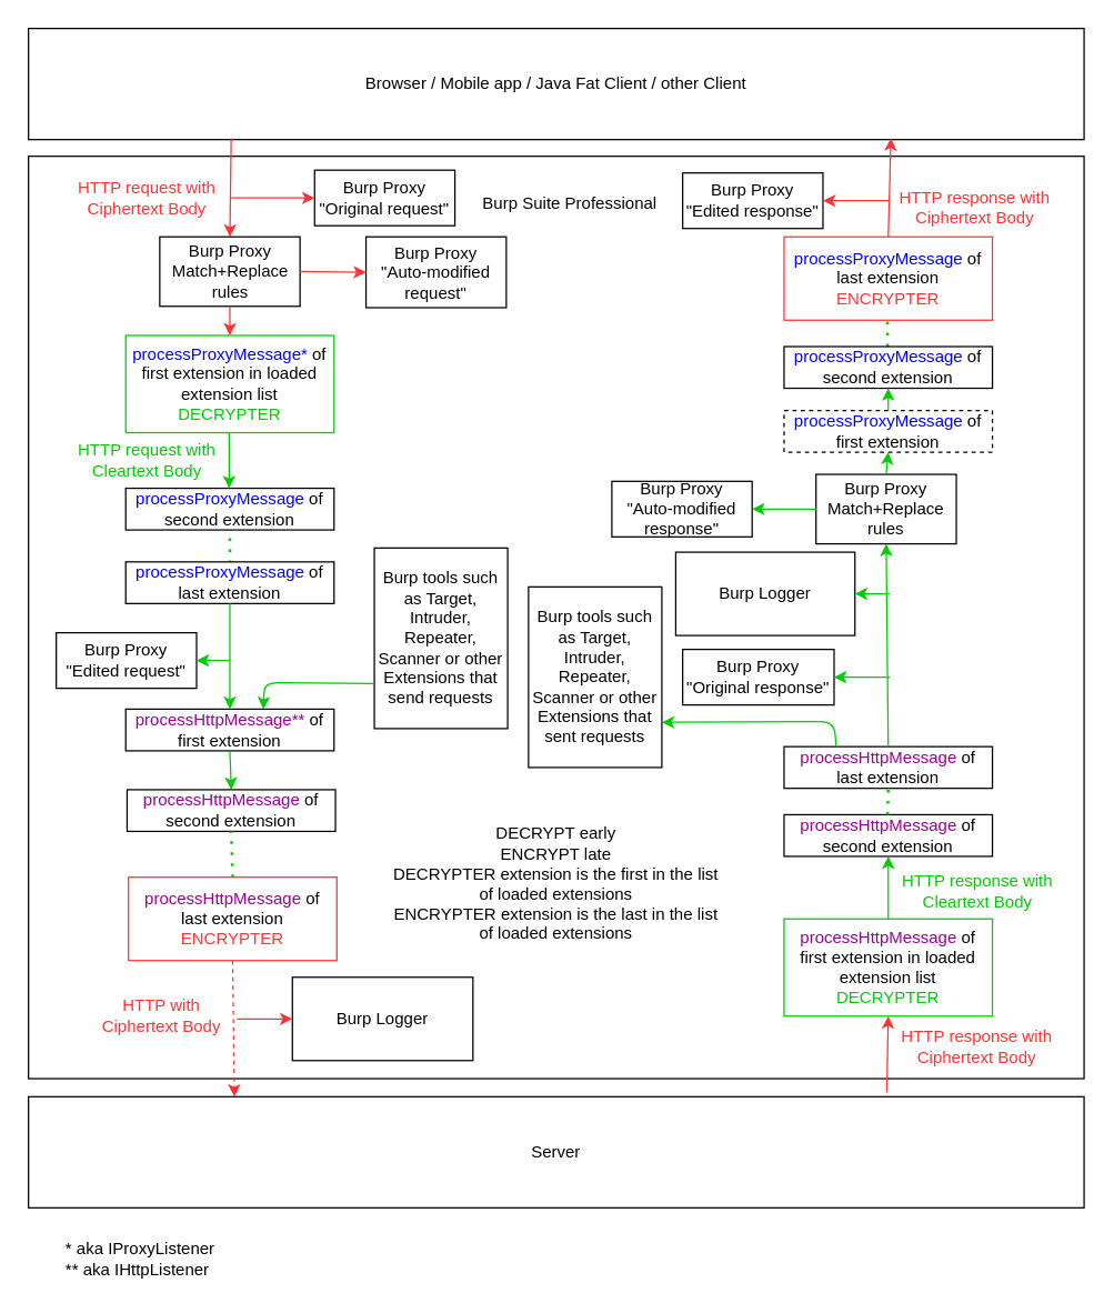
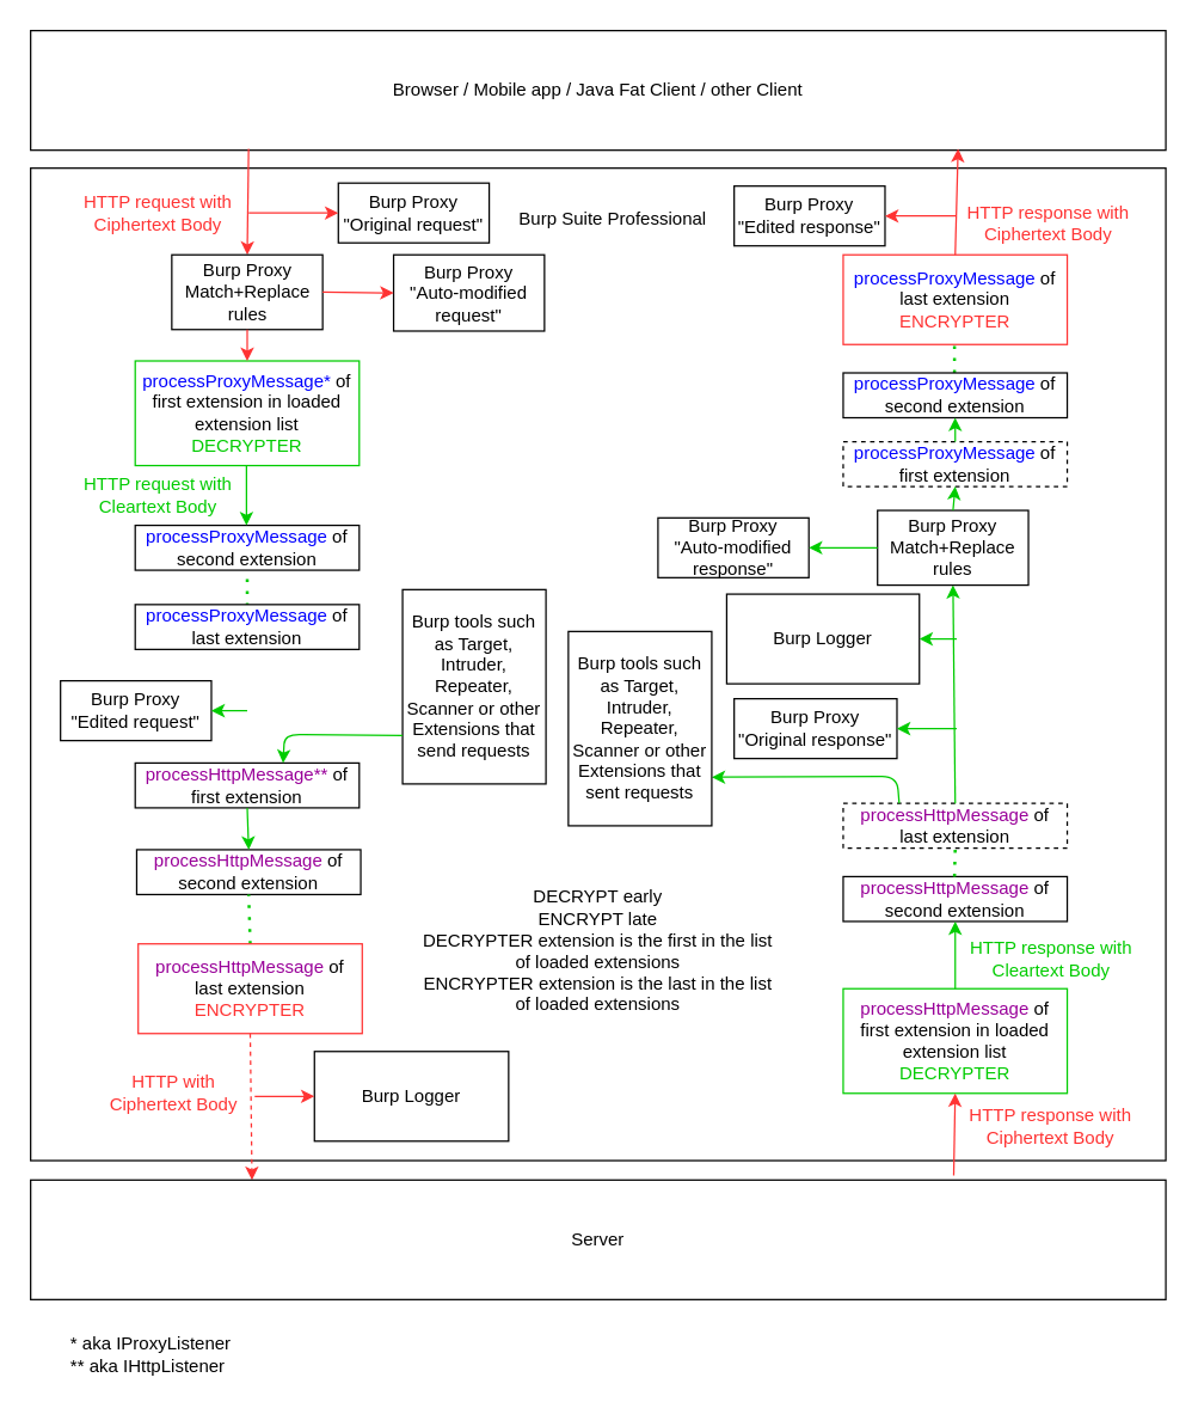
  <mxCell id="0" />
  <mxCell id="1" parent="0" />
  <mxCell id="2" value="" style="rounded=0;whiteSpace=wrap;html=1;fontColor=#000000;align=left;" parent="1" vertex="1"><mxGeometry x="20" y="112" width="760" height="664" as="geometry" /></mxCell>
  <mxCell id="3" value="Browser / Mobile app / Java Fat Client / other Client" style="rounded=0;whiteSpace=wrap;html=1;" parent="1" vertex="1"><mxGeometry x="20" y="20" width="760" height="80" as="geometry" /></mxCell>
  <mxCell id="4" value="" style="endArrow=classic;html=1;fillColor=#f8cecc;strokeColor=#FF3333;entryX=0.5;entryY=0;entryDx=0;entryDy=0;exitX=0.192;exitY=0.988;exitDx=0;exitDy=0;exitPerimeter=0;" parent="1" target="57" edge="1" source="3"><mxGeometry width="50" height="50" relative="1" as="geometry"><mxPoint x="165" y="106" as="sourcePoint" /><mxPoint x="165" y="166" as="targetPoint" /><Array as="points" /></mxGeometry></mxCell>
  <mxCell id="5" value="HTTP request with Ciphertext Body" style="text;html=1;strokeColor=none;fillColor=none;align=center;verticalAlign=middle;whiteSpace=wrap;rounded=0;fontColor=#FF3333;" parent="1" vertex="1"><mxGeometry x="50" y="132" width="111" height="20" as="geometry" /></mxCell>
  <mxCell id="6" value="&lt;div&gt;&lt;font color=&quot;#0000FF&quot;&gt;processProxyMessage*&lt;/font&gt; of first extension in loaded extension list&lt;/div&gt;&lt;div&gt;&lt;font color=&quot;#00CC00&quot;&gt;DECRYPTER&lt;/font&gt;&lt;br&gt;&lt;/div&gt;" style="rounded=0;whiteSpace=wrap;html=1;strokeColor=#00CC00;" parent="1" vertex="1"><mxGeometry x="90" y="241" width="150" height="70" as="geometry" /></mxCell>
  <mxCell id="7" value="&lt;div&gt;&lt;font color=&quot;#0000FF&quot;&gt;processProxyMessage&lt;/font&gt; of second extension&lt;br&gt;&lt;/div&gt;" style="rounded=0;whiteSpace=wrap;html=1;" parent="1" vertex="1"><mxGeometry x="90" y="351" width="150" height="30" as="geometry" /></mxCell>
  <mxCell id="8" value="HTTP request with Cleartext Body" style="text;html=1;strokeColor=none;fillColor=none;align=center;verticalAlign=middle;whiteSpace=wrap;rounded=0;fontColor=#00CC00;" parent="1" vertex="1"><mxGeometry x="50" y="321" width="111" height="20" as="geometry" /></mxCell>
  <mxCell id="9" value="" style="endArrow=classic;html=1;exitX=0.5;exitY=1;exitDx=0;exitDy=0;entryX=0.5;entryY=0;entryDx=0;entryDy=0;fontColor=#00CC00;strokeColor=#00CC00;" parent="1" edge="1"><mxGeometry width="50" height="50" relative="1" as="geometry"><mxPoint x="164.5" y="311" as="sourcePoint" /><mxPoint x="164.5" y="351" as="targetPoint" /></mxGeometry></mxCell>
  <mxCell id="10" value="" style="endArrow=none;dashed=1;html=1;dashPattern=1 3;strokeWidth=2;fontColor=#00CC00;entryX=0.5;entryY=1;entryDx=0;entryDy=0;strokeColor=#00CC00;" parent="1" target="7" edge="1"><mxGeometry width="50" height="50" relative="1" as="geometry"><mxPoint x="165" y="421" as="sourcePoint" /><mxPoint x="430" y="331" as="targetPoint" /></mxGeometry></mxCell>
  <mxCell id="11" value="&lt;div&gt;&lt;font color=&quot;#0000FF&quot;&gt;processProxyMessage&lt;/font&gt; of last extension&lt;br&gt;&lt;/div&gt;" style="rounded=0;whiteSpace=wrap;html=1;" parent="1" vertex="1"><mxGeometry x="90" y="404" width="150" height="30" as="geometry" /></mxCell>
  <mxCell id="12" value="Burp tools such as Target, Intruder, Repeater, Scanner or other Extensions that send requests" style="rounded=0;whiteSpace=wrap;html=1;" parent="1" vertex="1"><mxGeometry x="269" y="394" width="96" height="130" as="geometry" /></mxCell>
  <mxCell id="13" value="&lt;div&gt;* aka IProxyListener&lt;/div&gt;&lt;div&gt;** aka IHttpListener&lt;/div&gt;" style="text;html=1;strokeColor=none;fillColor=none;align=left;verticalAlign=middle;whiteSpace=wrap;rounded=0;fontColor=#000000;" parent="1" vertex="1"><mxGeometry x="45" y="896" width="280" height="20" as="geometry" /></mxCell>
  <mxCell id="14" value="&lt;div&gt;&lt;font color=&quot;#990099&quot;&gt;processHttpMessage**&lt;/font&gt; of first extension&lt;br&gt;&lt;/div&gt;" style="rounded=0;whiteSpace=wrap;html=1;" parent="1" vertex="1"><mxGeometry x="90" y="510" width="150" height="30" as="geometry" /></mxCell>
- <mxCell id="15" value="" style="endArrow=classic;html=1;exitX=0.5;exitY=1;exitDx=0;exitDy=0;entryX=0.5;entryY=0;entryDx=0;entryDy=0;fontColor=#00CC00;strokeColor=#00CC00;" parent="1" source="11" target="14" edge="1"><mxGeometry width="50" height="50" relative="1" as="geometry"><mxPoint x="161" y="451" as="sourcePoint" /><mxPoint x="161" y="491" as="targetPoint" /></mxGeometry></mxCell>
  <mxCell id="16" value="" style="endArrow=classic;html=1;fontColor=#000000;strokeColor=#00CC00;entryX=0.66;entryY=0;entryDx=0;entryDy=0;entryPerimeter=0;exitX=0;exitY=0.75;exitDx=0;exitDy=0;" parent="1" source="12" target="14" edge="1"><mxGeometry width="50" height="50" relative="1" as="geometry"><mxPoint x="380" y="431" as="sourcePoint" /><mxPoint x="430" y="381" as="targetPoint" /><Array as="points"><mxPoint x="190" y="491" /></Array></mxGeometry></mxCell>
  <mxCell id="17" value="&lt;div&gt;&lt;font color=&quot;#990099&quot;&gt;processHttpMessage&lt;/font&gt; of second extension&lt;br&gt;&lt;/div&gt;" style="rounded=0;whiteSpace=wrap;html=1;" parent="1" vertex="1"><mxGeometry x="91" y="568" width="150" height="30" as="geometry" /></mxCell>
  <mxCell id="18" value="" style="endArrow=classic;html=1;exitX=0.5;exitY=1;exitDx=0;exitDy=0;fontColor=#00CC00;strokeColor=#00CC00;entryX=0.5;entryY=0;entryDx=0;entryDy=0;" parent="1" source="14" target="17" edge="1"><mxGeometry width="50" height="50" relative="1" as="geometry"><mxPoint x="161.5" y="521" as="sourcePoint" /><mxPoint x="165" y="561" as="targetPoint" /></mxGeometry></mxCell>
  <mxCell id="19" value="" style="endArrow=none;dashed=1;html=1;dashPattern=1 3;strokeWidth=2;fontColor=#00CC00;entryX=0.5;entryY=1;entryDx=0;entryDy=0;strokeColor=#00CC00;exitX=0.5;exitY=0;exitDx=0;exitDy=0;" parent="1" source="20" target="17" edge="1"><mxGeometry width="50" height="50" relative="1" as="geometry"><mxPoint x="162" y="631" as="sourcePoint" /><mxPoint x="427" y="541" as="targetPoint" /></mxGeometry></mxCell>
  <mxCell id="20" value="&lt;div&gt;&lt;font color=&quot;#990099&quot;&gt;processHttpMessage&lt;/font&gt; of last extension&lt;/div&gt;&lt;div&gt;&lt;font color=&quot;#FF3333&quot;&gt;ENCRYPTER&lt;/font&gt;&lt;br&gt;&lt;/div&gt;" style="rounded=0;whiteSpace=wrap;html=1;strokeColor=#FF3333;" parent="1" vertex="1"><mxGeometry x="92" y="631" width="150" height="60" as="geometry" /></mxCell>
  <mxCell id="21" value="HTTP with Ciphertext Body" style="text;html=1;strokeColor=none;fillColor=none;align=center;verticalAlign=middle;whiteSpace=wrap;rounded=0;fontColor=#FF3333;" parent="1" vertex="1"><mxGeometry x="71" y="721" width="90" height="20" as="geometry" /></mxCell>
  <mxCell id="22" value="" style="endArrow=classic;html=1;fontColor=#FF3333;strokeColor=#FF3333;exitX=0.5;exitY=1;exitDx=0;exitDy=0;entryX=0.195;entryY=0;entryDx=0;entryDy=0;entryPerimeter=0;dashed=1;" parent="1" source="20" target="23" edge="1"><mxGeometry width="50" height="50" relative="1" as="geometry"><mxPoint x="161" y="716" as="sourcePoint" /><mxPoint x="167" y="686" as="targetPoint" /></mxGeometry></mxCell>
  <mxCell id="23" value="Server" style="rounded=0;whiteSpace=wrap;html=1;" parent="1" vertex="1"><mxGeometry x="20" y="789" width="760" height="80" as="geometry" /></mxCell>
  <mxCell id="24" value="&lt;div&gt;&lt;font color=&quot;#990099&quot;&gt;processHttpMessage&lt;/font&gt; of first extension in loaded extension list&lt;/div&gt;&lt;div&gt;&lt;font color=&quot;#00CC00&quot;&gt;DECRYPTER&lt;/font&gt;&lt;br&gt;&lt;/div&gt;" style="rounded=0;whiteSpace=wrap;html=1;strokeColor=#00CC00;" parent="1" vertex="1"><mxGeometry x="564" y="661" width="150" height="70" as="geometry" /></mxCell>
  <mxCell id="25" value="" style="endArrow=classic;html=1;fontColor=#FF3333;strokeColor=#FF3333;exitX=0.8;exitY=0;exitDx=0;exitDy=0;exitPerimeter=0;entryX=0.5;entryY=1;entryDx=0;entryDy=0;" parent="1" edge="1" target="24"><mxGeometry width="50" height="50" relative="1" as="geometry"><mxPoint x="638" y="786" as="sourcePoint" /><mxPoint x="638" y="716" as="targetPoint" /></mxGeometry></mxCell>
  <mxCell id="26" value="HTTP response with Ciphertext Body" style="text;html=1;strokeColor=none;fillColor=none;align=center;verticalAlign=middle;whiteSpace=wrap;rounded=0;fontColor=#FF3333;" parent="1" vertex="1"><mxGeometry x="643" y="743" width="120" height="20" as="geometry" /></mxCell>
  <mxCell id="27" value="&lt;div&gt;&lt;font color=&quot;#990099&quot;&gt;processHttpMessage&lt;/font&gt; of second extension&lt;br&gt;&lt;/div&gt;" style="rounded=0;whiteSpace=wrap;html=1;" parent="1" vertex="1"><mxGeometry x="564" y="586" width="150" height="30" as="geometry" /></mxCell>
  <mxCell id="28" value="HTTP response with Cleartext Body" style="text;html=1;strokeColor=none;fillColor=none;align=center;verticalAlign=middle;whiteSpace=wrap;rounded=0;fontColor=#00CC00;" parent="1" vertex="1"><mxGeometry x="643" y="631" width="121" height="20" as="geometry" /></mxCell>
  <mxCell id="29" value="" style="endArrow=classic;html=1;exitX=0.5;exitY=0;exitDx=0;exitDy=0;entryX=0.5;entryY=1;entryDx=0;entryDy=0;fontColor=#00CC00;strokeColor=#00CC00;" parent="1" target="27" edge="1" source="24"><mxGeometry width="50" height="50" relative="1" as="geometry"><mxPoint x="638.5" y="646" as="sourcePoint" /><mxPoint x="638.5" y="686" as="targetPoint" /></mxGeometry></mxCell>
- <mxCell id="30" value="&lt;div&gt;&lt;font color=&quot;#990099&quot;&gt;processHttpMessage&lt;/font&gt; of last extension&lt;br&gt;&lt;/div&gt;" style="rounded=0;whiteSpace=wrap;html=1;" parent="1" vertex="1"><mxGeometry x="564" y="537" width="150" height="30" as="geometry" /></mxCell>
+ <mxCell id="30" value="&lt;div&gt;&lt;font color=&quot;#990099&quot;&gt;processHttpMessage&lt;/font&gt; of last extension&lt;br&gt;&lt;/div&gt;" style="rounded=0;whiteSpace=wrap;html=1;dashed=1;" parent="1" vertex="1"><mxGeometry x="564" y="537" width="150" height="30" as="geometry" /></mxCell>
  <mxCell id="31" value="" style="endArrow=none;dashed=1;html=1;dashPattern=1 3;strokeWidth=2;fontColor=#00CC00;strokeColor=#00CC00;entryX=0.5;entryY=1;entryDx=0;entryDy=0;" parent="1" target="30" edge="1"><mxGeometry width="50" height="50" relative="1" as="geometry"><mxPoint x="638.5" y="586" as="sourcePoint" /><mxPoint x="639" y="566" as="targetPoint" /></mxGeometry></mxCell>
  <mxCell id="32" value="Burp Logger" style="rounded=0;whiteSpace=wrap;html=1;" parent="1" vertex="1"><mxGeometry x="486" y="397" width="129" height="60" as="geometry" /></mxCell>
  <mxCell id="33" value="" style="endArrow=classic;html=1;exitX=0.5;exitY=0;exitDx=0;exitDy=0;entryX=0.5;entryY=1;entryDx=0;entryDy=0;fontColor=#00CC00;strokeColor=#00CC00;" parent="1" source="30" target="61" edge="1"><mxGeometry width="50" height="50" relative="1" as="geometry"><mxPoint x="638.5" y="523" as="sourcePoint" /><mxPoint x="639" y="493" as="targetPoint" /></mxGeometry></mxCell>
  <mxCell id="34" value="" style="endArrow=classic;html=1;exitX=0.25;exitY=0;exitDx=0;exitDy=0;entryX=1;entryY=0.75;entryDx=0;entryDy=0;fontColor=#00CC00;strokeColor=#00CC00;" parent="1" source="30" target="52" edge="1"><mxGeometry width="50" height="50" relative="1" as="geometry"><mxPoint x="648.5" y="533" as="sourcePoint" /><mxPoint x="500" y="515.75" as="targetPoint" /><Array as="points"><mxPoint x="600" y="519" /></Array></mxGeometry></mxCell>
  <mxCell id="35" value="&lt;div&gt;&lt;font color=&quot;#0000FF&quot;&gt;processProxyMessage&lt;/font&gt; of first extension&lt;br&gt;&lt;/div&gt;" style="rounded=0;whiteSpace=wrap;html=1;dashed=1;" parent="1" vertex="1"><mxGeometry x="564" y="295" width="150" height="30" as="geometry" /></mxCell>
  <mxCell id="36" value="" style="endArrow=none;dashed=1;html=1;dashPattern=1 3;strokeWidth=2;fontColor=#00CC00;entryX=0.5;entryY=1;entryDx=0;entryDy=0;strokeColor=#00CC00;" parent="1" edge="1"><mxGeometry width="50" height="50" relative="1" as="geometry"><mxPoint x="638.5" y="265" as="sourcePoint" /><mxPoint x="638.5" y="225" as="targetPoint" /></mxGeometry></mxCell>
  <mxCell id="37" value="&lt;div&gt;&lt;font color=&quot;#0000FF&quot;&gt;processProxyMessage&lt;/font&gt; of second extension&lt;br&gt;&lt;/div&gt;" style="rounded=0;whiteSpace=wrap;html=1;" parent="1" vertex="1"><mxGeometry x="564" y="249" width="150" height="30" as="geometry" /></mxCell>
  <mxCell id="38" value="" style="endArrow=classic;html=1;exitX=0.5;exitY=0;exitDx=0;exitDy=0;entryX=0.5;entryY=1;entryDx=0;entryDy=0;fontColor=#00CC00;strokeColor=#00CC00;" parent="1" target="37" edge="1" source="35"><mxGeometry width="50" height="50" relative="1" as="geometry"><mxPoint x="638.25" y="312" as="sourcePoint" /><mxPoint x="639.75" y="284" as="targetPoint" /></mxGeometry></mxCell>
  <mxCell id="39" value="&lt;div&gt;&lt;font color=&quot;#0000FF&quot;&gt;processProxyMessage&lt;/font&gt; of last extension&lt;/div&gt;&lt;div&gt;&lt;font color=&quot;#FF3333&quot;&gt;ENCRYPTER&lt;/font&gt;&lt;br&gt;&lt;/div&gt;" style="rounded=0;whiteSpace=wrap;html=1;strokeColor=#FF3333;" parent="1" vertex="1"><mxGeometry x="564" y="170" width="150" height="60" as="geometry" /></mxCell>
  <mxCell id="40" value="HTTP response with Ciphertext Body" style="text;html=1;strokeColor=none;fillColor=none;align=center;verticalAlign=middle;whiteSpace=wrap;rounded=0;fontColor=#FF3333;" parent="1" vertex="1"><mxGeometry x="645.5" y="139" width="111" height="20" as="geometry" /></mxCell>
  <mxCell id="41" value="" style="endArrow=classic;html=1;fillColor=#f8cecc;strokeColor=#FF3333;exitX=0.5;exitY=0;exitDx=0;exitDy=0;entryX=0.817;entryY=0.988;entryDx=0;entryDy=0;entryPerimeter=0;" parent="1" source="39" edge="1" target="3"><mxGeometry width="50" height="50" relative="1" as="geometry"><mxPoint x="630" y="116" as="sourcePoint" /><mxPoint x="570" y="96" as="targetPoint" /><Array as="points" /></mxGeometry></mxCell>
  <mxCell id="42" value="&lt;div&gt;DECRYPT early&lt;/div&gt;&lt;div&gt;ENCRYPT late&lt;/div&gt;&lt;div&gt;DECRYPTER extension is the first in the list of loaded extensions&lt;/div&gt;&lt;div&gt;ENCRYPTER extension is the last in the list of loaded extensions&lt;/div&gt;" style="text;html=1;strokeColor=none;fillColor=none;align=center;verticalAlign=middle;whiteSpace=wrap;rounded=0;fontColor=#000000;" parent="1" vertex="1"><mxGeometry x="280" y="601" width="240" height="70" as="geometry" /></mxCell>
  <mxCell id="43" value="&lt;div&gt;Burp Suite Professional&lt;/div&gt;" style="text;html=1;strokeColor=none;fillColor=none;align=center;verticalAlign=middle;whiteSpace=wrap;rounded=0;fontColor=#000000;" parent="1" vertex="1"><mxGeometry x="320" y="136" width="180" height="20" as="geometry" /></mxCell>
  <mxCell id="44" value="&lt;div&gt;Burp Proxy &lt;br&gt;&lt;/div&gt;&lt;div&gt;&quot;Original request&quot;&lt;/div&gt;" style="rounded=0;whiteSpace=wrap;html=1;" parent="1" vertex="1"><mxGeometry x="226" y="122" width="101" height="40" as="geometry" /></mxCell>
  <mxCell id="45" value="" style="endArrow=classic;html=1;fontColor=#FF3333;strokeColor=#FF3333;entryX=0;entryY=0.5;entryDx=0;entryDy=0;" parent="1" edge="1"><mxGeometry width="50" height="50" relative="1" as="geometry"><mxPoint x="166" y="142" as="sourcePoint" /><mxPoint x="226" y="142" as="targetPoint" /></mxGeometry></mxCell>
  <mxCell id="46" value="&lt;div&gt;Burp Proxy &lt;br&gt;&lt;/div&gt;&lt;div&gt;&quot;Edited response&quot;&lt;/div&gt;" style="rounded=0;whiteSpace=wrap;html=1;" parent="1" vertex="1"><mxGeometry x="491" y="124" width="101" height="40" as="geometry" /></mxCell>
  <mxCell id="47" value="" style="endArrow=classic;html=1;fontColor=#FF3333;strokeColor=#FF3333;entryX=1;entryY=0.5;entryDx=0;entryDy=0;" parent="1" target="46" edge="1"><mxGeometry width="50" height="50" relative="1" as="geometry"><mxPoint x="640" y="144" as="sourcePoint" /><mxPoint x="700" y="145.5" as="targetPoint" /></mxGeometry></mxCell>
  <mxCell id="48" value="&lt;div&gt;Burp Proxy &lt;br&gt;&lt;/div&gt;&lt;div&gt;&quot;Edited request&quot;&lt;/div&gt;" style="rounded=0;whiteSpace=wrap;html=1;" parent="1" vertex="1"><mxGeometry x="40" y="455" width="101" height="40" as="geometry" /></mxCell>
  <mxCell id="49" value="" style="endArrow=classic;html=1;fontColor=#00CC00;strokeColor=#00CC00;entryX=1;entryY=0.5;entryDx=0;entryDy=0;" parent="1" target="48" edge="1"><mxGeometry width="50" height="50" relative="1" as="geometry"><mxPoint x="165" y="475" as="sourcePoint" /><mxPoint x="116" y="461" as="targetPoint" /></mxGeometry></mxCell>
  <mxCell id="50" value="&lt;div&gt;Burp Proxy &lt;br&gt;&lt;/div&gt;&lt;div&gt;&quot;Original response&quot;&lt;/div&gt;" style="rounded=0;whiteSpace=wrap;html=1;" parent="1" vertex="1"><mxGeometry x="491" y="467" width="109" height="40" as="geometry" /></mxCell>
  <mxCell id="51" value="" style="endArrow=classic;html=1;fontColor=#00CC00;strokeColor=#00CC00;entryX=1;entryY=0.5;entryDx=0;entryDy=0;" parent="1" target="50" edge="1"><mxGeometry width="50" height="50" relative="1" as="geometry"><mxPoint x="640" y="487" as="sourcePoint" /><mxPoint x="690" y="527" as="targetPoint" /></mxGeometry></mxCell>
  <mxCell id="52" value="Burp tools such as Target, Intruder, Repeater, Scanner or other Extensions that sent requests" style="rounded=0;whiteSpace=wrap;html=1;" vertex="1" parent="1"><mxGeometry x="380" y="422" width="96" height="130" as="geometry" /></mxCell>
  <mxCell id="53" value="Burp Logger" style="rounded=0;whiteSpace=wrap;html=1;" vertex="1" parent="1"><mxGeometry x="210" y="703" width="130" height="60" as="geometry" /></mxCell>
  <mxCell id="54" value="" style="endArrow=classic;html=1;fontColor=#FF3333;strokeColor=#FF3333;entryX=0;entryY=0.5;entryDx=0;entryDy=0;" edge="1" parent="1" target="53"><mxGeometry width="50" height="50" relative="1" as="geometry"><mxPoint x="170" y="733" as="sourcePoint" /><mxPoint x="167" y="786" as="targetPoint" /></mxGeometry></mxCell>
  <mxCell id="55" value="" style="endArrow=classic;html=1;fontColor=#00CC00;strokeColor=#00CC00;entryX=1;entryY=0.5;entryDx=0;entryDy=0;" edge="1" parent="1" target="32"><mxGeometry width="50" height="50" relative="1" as="geometry"><mxPoint x="640" y="427" as="sourcePoint" /><mxPoint x="608" y="497" as="targetPoint" /></mxGeometry></mxCell>
  <mxCell id="56" value="&lt;div&gt;Burp Proxy &lt;br&gt;&lt;/div&gt;&lt;div&gt;&quot;Auto-modified request&quot;&lt;br&gt;&lt;/div&gt;" style="rounded=0;whiteSpace=wrap;html=1;" vertex="1" parent="1"><mxGeometry x="263" y="170" width="101" height="51" as="geometry" /></mxCell>
  <mxCell id="57" value="&lt;div&gt;Burp Proxy &lt;br&gt;&lt;/div&gt;&lt;div&gt;Match+Replace rules&lt;br&gt;&lt;/div&gt;" style="rounded=0;whiteSpace=wrap;html=1;" vertex="1" parent="1"><mxGeometry x="114.5" y="170" width="101" height="50" as="geometry" /></mxCell>
  <mxCell id="58" value="" style="endArrow=classic;html=1;fillColor=#f8cecc;strokeColor=#FF3333;entryX=0.5;entryY=0;entryDx=0;entryDy=0;exitX=0.5;exitY=1;exitDx=0;exitDy=0;" edge="1" parent="1" source="57" target="6"><mxGeometry width="50" height="50" relative="1" as="geometry"><mxPoint x="175" y="116" as="sourcePoint" /><mxPoint x="175" y="180" as="targetPoint" /><Array as="points" /></mxGeometry></mxCell>
  <mxCell id="59" value="" style="endArrow=classic;html=1;fillColor=#f8cecc;strokeColor=#FF3333;entryX=0;entryY=0.5;entryDx=0;entryDy=0;exitX=1;exitY=0.5;exitDx=0;exitDy=0;" edge="1" parent="1" source="57" target="56"><mxGeometry width="50" height="50" relative="1" as="geometry"><mxPoint x="175" y="230" as="sourcePoint" /><mxPoint x="175" y="251" as="targetPoint" /><Array as="points" /></mxGeometry></mxCell>
  <mxCell id="60" value="&lt;div&gt;Burp Proxy &lt;br&gt;&lt;/div&gt;&lt;div&gt;&quot;Auto-modified response&quot;&lt;br&gt;&lt;/div&gt;" style="rounded=0;whiteSpace=wrap;html=1;" vertex="1" parent="1"><mxGeometry x="440" y="346" width="101" height="40" as="geometry" /></mxCell>
  <mxCell id="61" value="&lt;div&gt;Burp Proxy &lt;br&gt;&lt;/div&gt;&lt;div&gt;Match+Replace rules&lt;br&gt;&lt;/div&gt;" style="rounded=0;whiteSpace=wrap;html=1;" vertex="1" parent="1"><mxGeometry x="587" y="341" width="101" height="50" as="geometry" /></mxCell>
  <mxCell id="62" value="" style="endArrow=classic;html=1;fontColor=#00CC00;strokeColor=#00CC00;entryX=1;entryY=0.5;entryDx=0;entryDy=0;exitX=0;exitY=0.5;exitDx=0;exitDy=0;" edge="1" parent="1" source="61" target="60"><mxGeometry width="50" height="50" relative="1" as="geometry"><mxPoint x="650" y="437" as="sourcePoint" /><mxPoint x="625" y="437" as="targetPoint" /></mxGeometry></mxCell>
  <mxCell id="63" value="" style="endArrow=classic;html=1;exitX=0.5;exitY=0;exitDx=0;exitDy=0;entryX=0.5;entryY=1;entryDx=0;entryDy=0;fontColor=#00CC00;strokeColor=#00CC00;" edge="1" parent="1" source="61" target="35"><mxGeometry width="50" height="50" relative="1" as="geometry"><mxPoint x="649" y="305" as="sourcePoint" /><mxPoint x="649" y="289" as="targetPoint" /></mxGeometry></mxCell>
